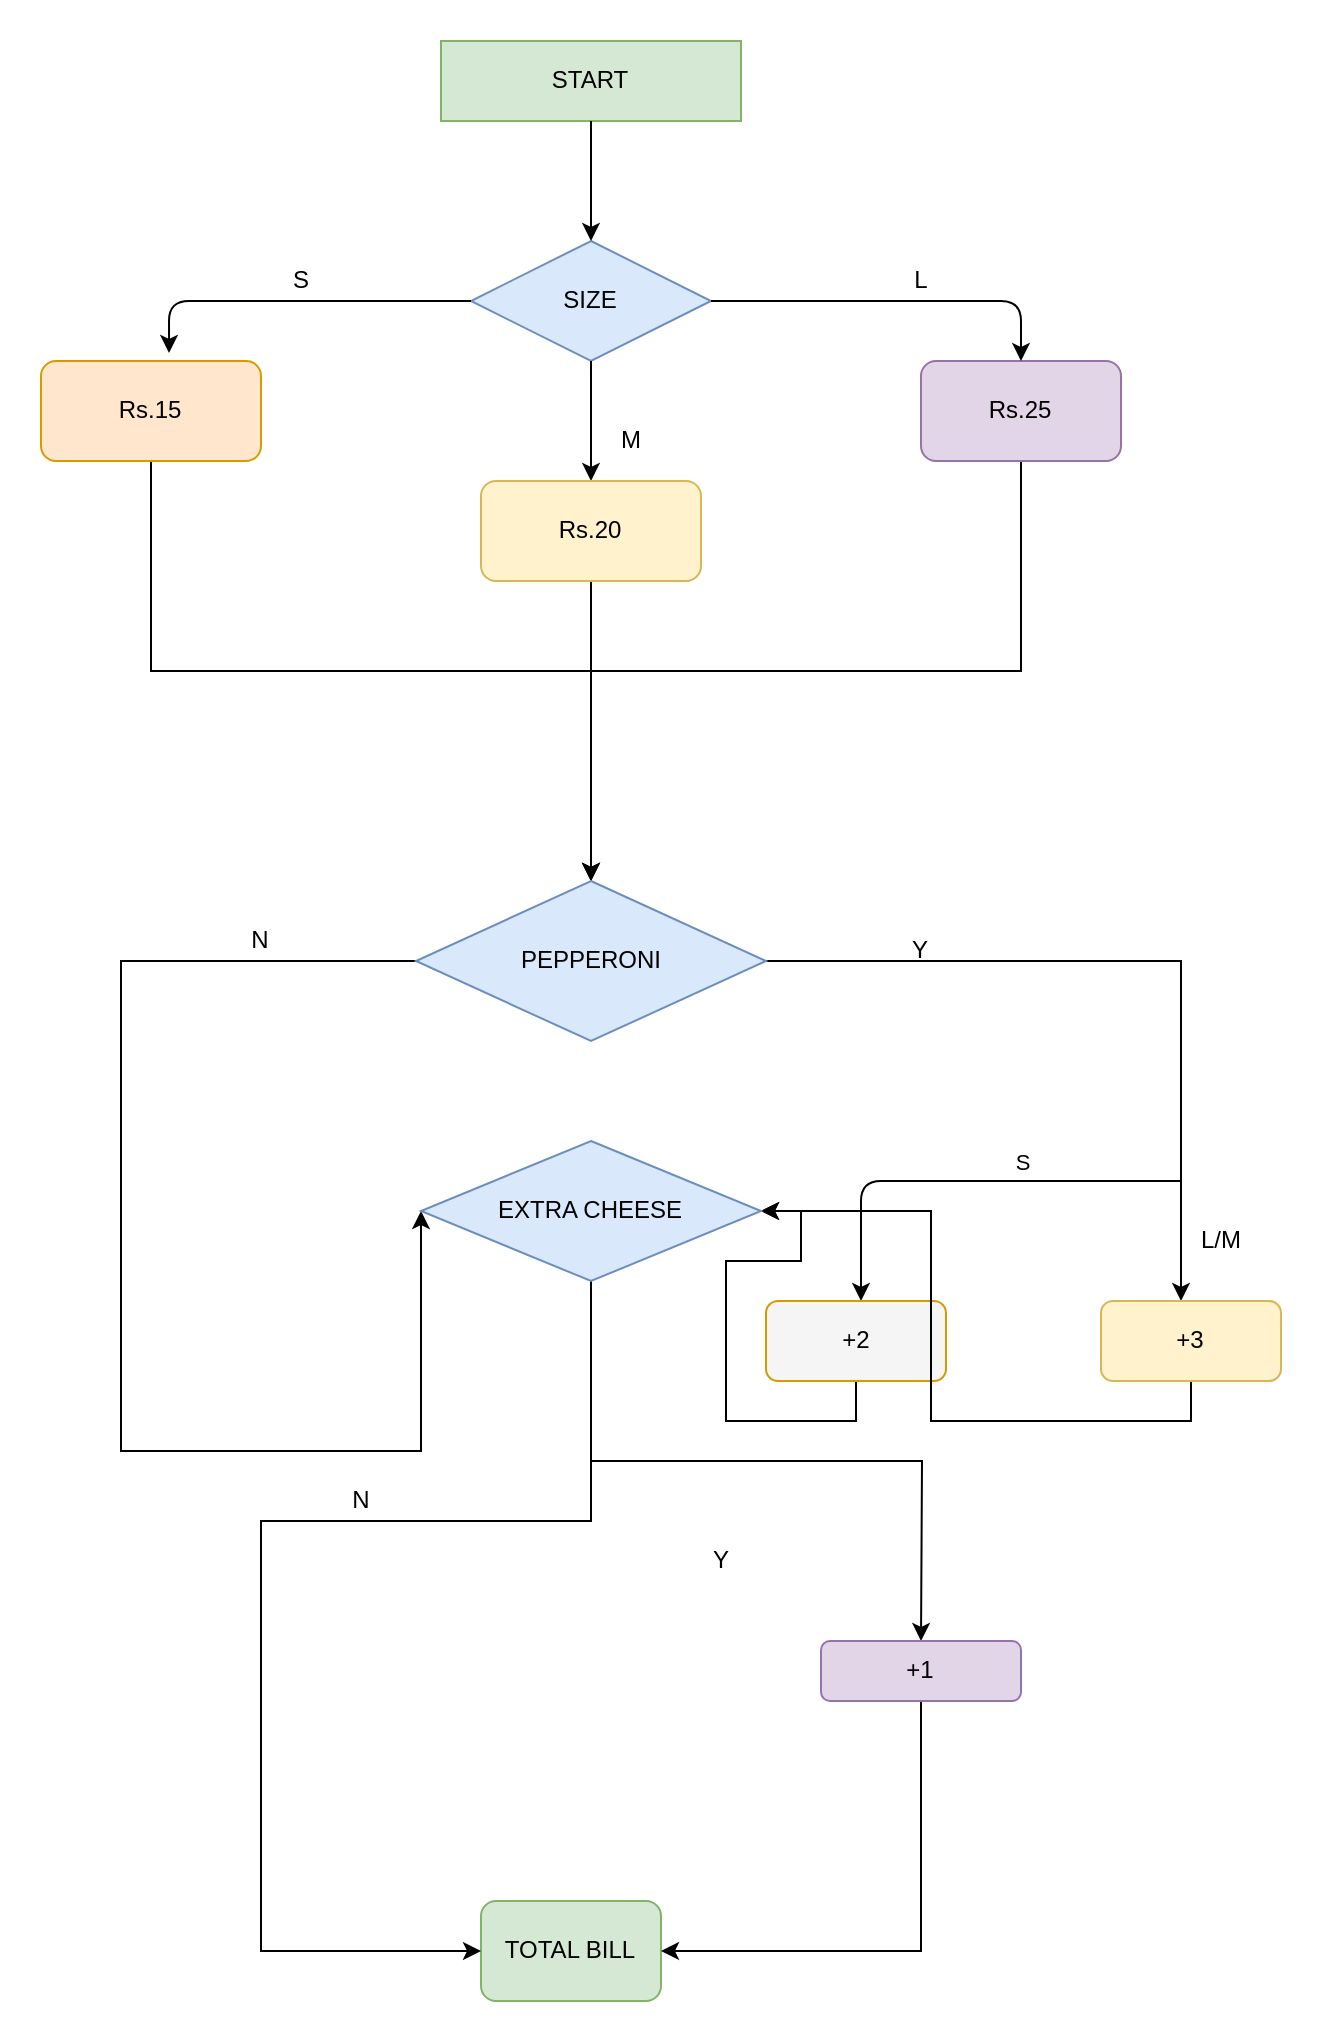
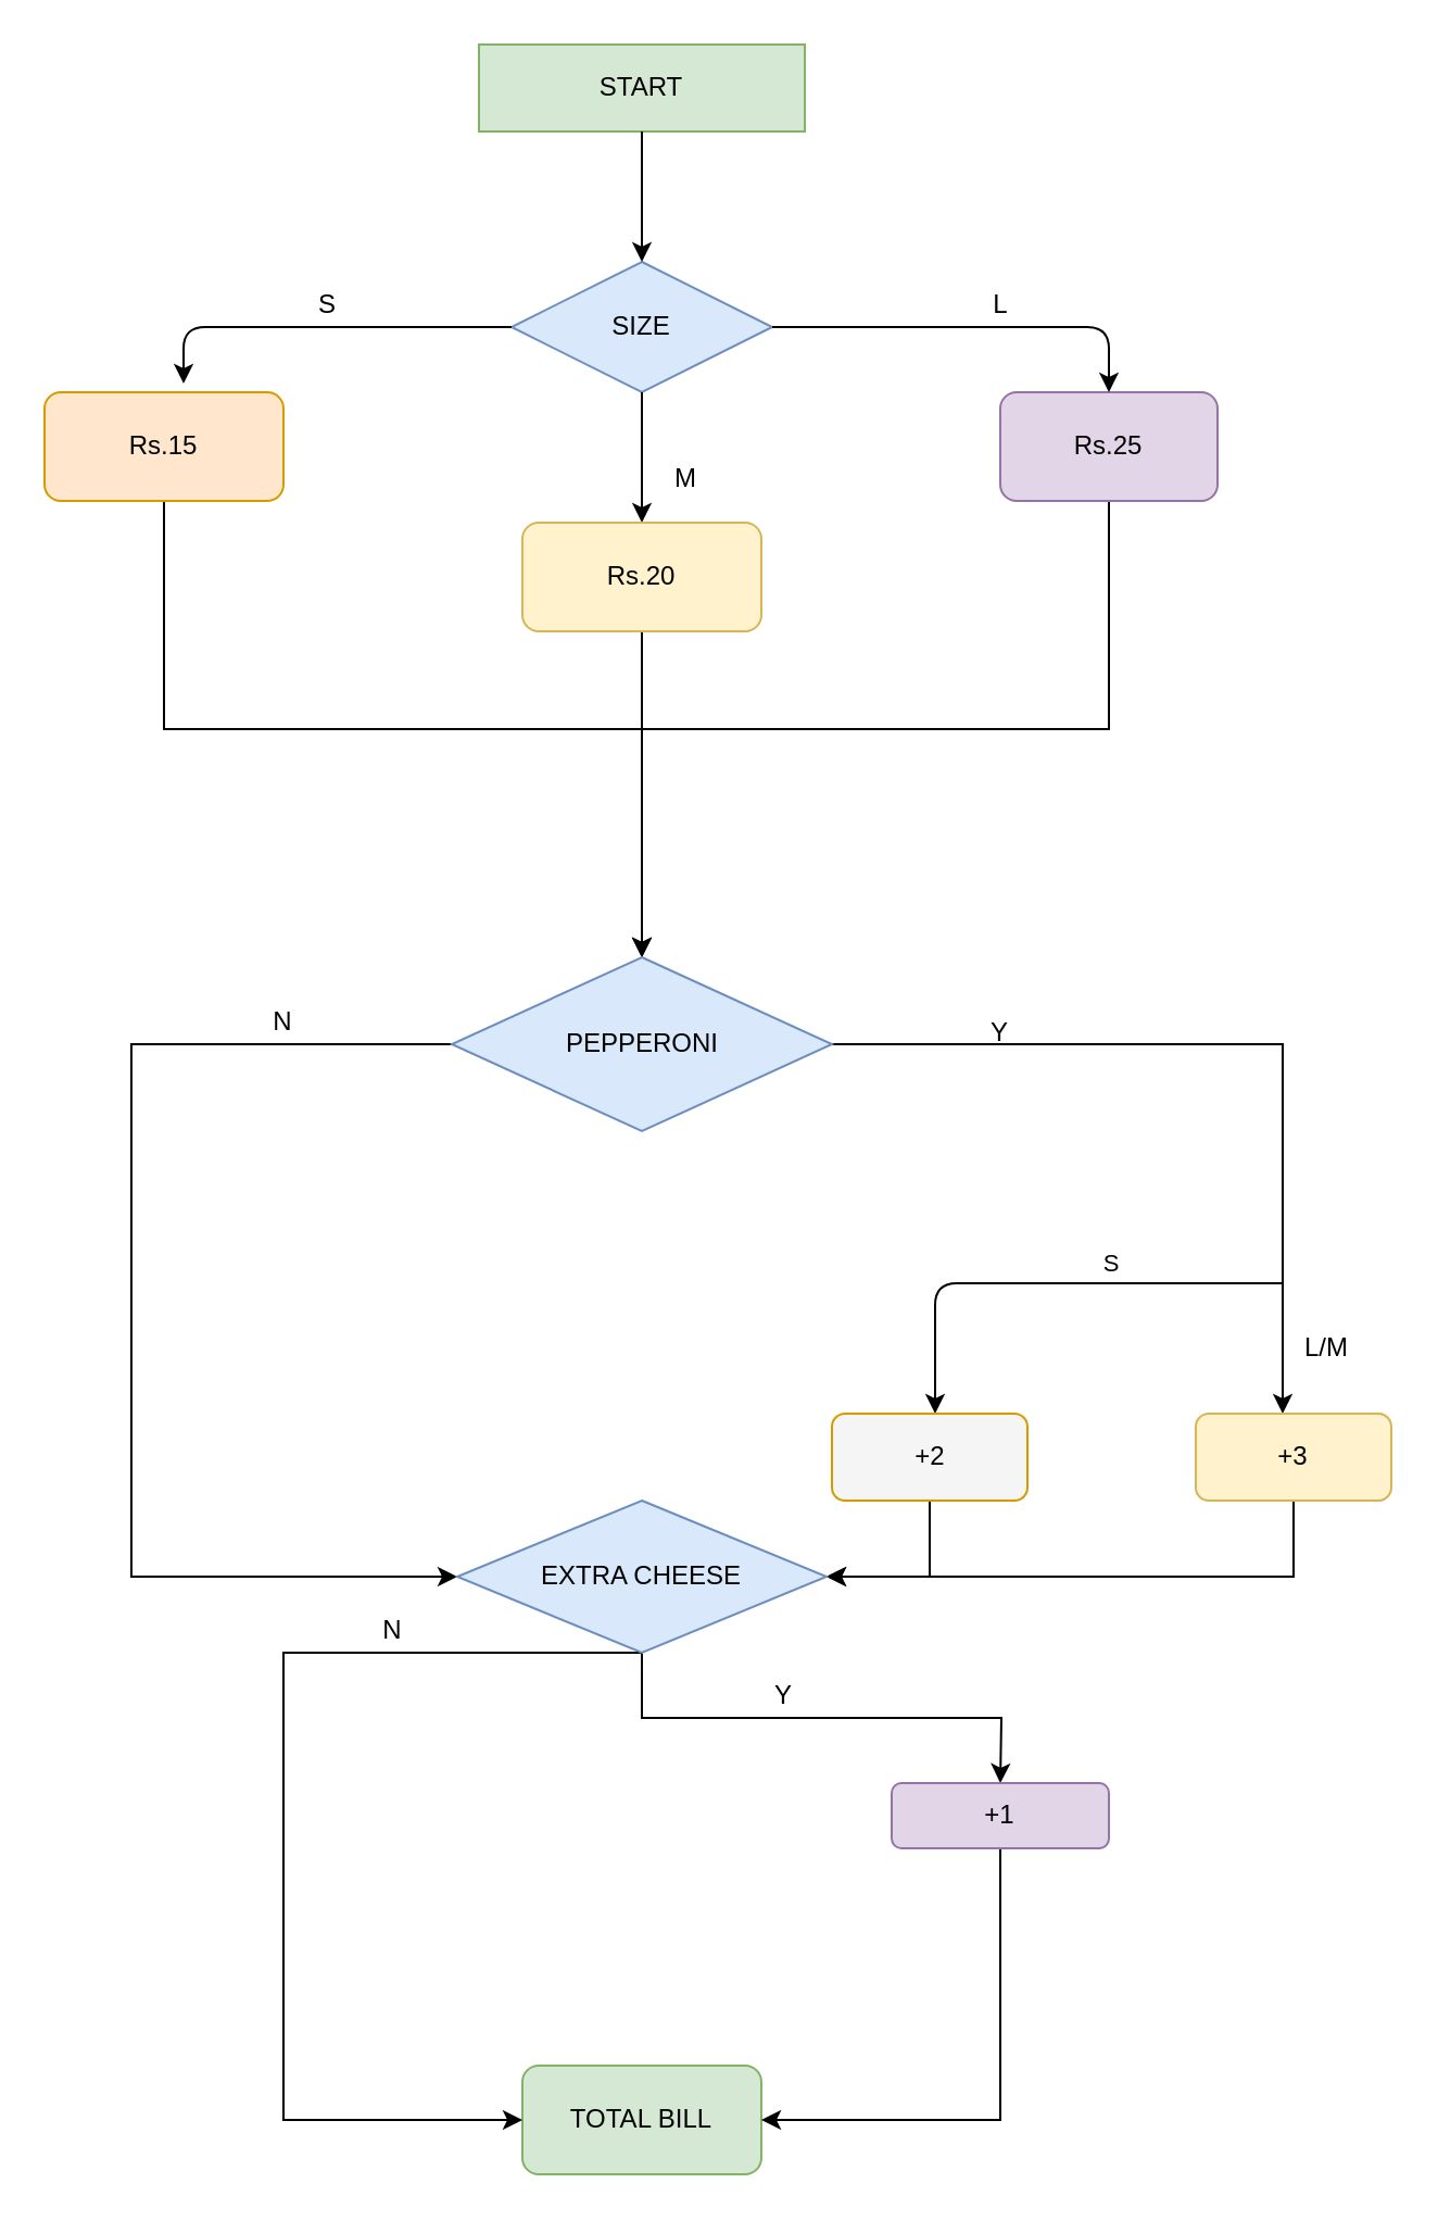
  <mxCell id="0" />
  <mxCell id="1" parent="0" />
  <mxCell id="2" value="START" style="rounded=0;whiteSpace=wrap;html=1;fillColor=#d5e8d4;strokeColor=#82b366;" vertex="1" parent="1"><mxGeometry x="220" y="20" width="150" height="40" as="geometry" /></mxCell>
  <mxCell id="3" value="SIZE" style="rhombus;whiteSpace=wrap;html=1;fillColor=#dae8fc;strokeColor=#6c8ebf;" vertex="1" parent="1"><mxGeometry x="235" y="120" width="120" height="60" as="geometry" /></mxCell>
  <mxCell id="4" style="edgeStyle=orthogonalEdgeStyle;rounded=0;orthogonalLoop=1;jettySize=auto;html=1;exitX=0.5;exitY=1;exitDx=0;exitDy=0;entryX=0.5;entryY=0;entryDx=0;entryDy=0;" edge="1" parent="1" source="5" target="19"><mxGeometry relative="1" as="geometry" /></mxCell>
  <mxCell id="5" value="Rs.25" style="rounded=1;whiteSpace=wrap;html=1;fillColor=#e1d5e7;strokeColor=#9673a6;" vertex="1" parent="1"><mxGeometry x="460" y="180" width="100" height="50" as="geometry" /></mxCell>
  <mxCell id="6" style="edgeStyle=orthogonalEdgeStyle;rounded=0;orthogonalLoop=1;jettySize=auto;html=1;exitX=0.5;exitY=1;exitDx=0;exitDy=0;entryX=0.5;entryY=0;entryDx=0;entryDy=0;" edge="1" parent="1" source="7" target="19"><mxGeometry relative="1" as="geometry"><mxPoint x="430" y="440" as="targetPoint" /></mxGeometry></mxCell>
  <mxCell id="7" value="Rs.15" style="rounded=1;whiteSpace=wrap;html=1;fillColor=#ffe6cc;strokeColor=#d79b00;" vertex="1" parent="1"><mxGeometry x="20" y="180" width="110" height="50" as="geometry" /></mxCell>
  <mxCell id="8" value="" style="endArrow=classic;html=1;exitX=0.5;exitY=1;exitDx=0;exitDy=0;entryX=0.5;entryY=0;entryDx=0;entryDy=0;" edge="1" parent="1" source="2" target="3"><mxGeometry width="50" height="50" relative="1" as="geometry"><mxPoint x="270" y="260" as="sourcePoint" /><mxPoint x="320" y="210" as="targetPoint" /></mxGeometry></mxCell>
  <mxCell id="9" value="" style="endArrow=classic;html=1;entryX=0.5;entryY=0;entryDx=0;entryDy=0;" edge="1" parent="1" target="5"><mxGeometry width="50" height="50" relative="1" as="geometry"><mxPoint x="355" y="150" as="sourcePoint" /><mxPoint x="510" y="150" as="targetPoint" /><Array as="points"><mxPoint x="510" y="150" /></Array></mxGeometry></mxCell>
  <mxCell id="10" value="" style="endArrow=classic;html=1;entryX=0.582;entryY=-0.08;entryDx=0;entryDy=0;entryPerimeter=0;exitX=0;exitY=0.5;exitDx=0;exitDy=0;" edge="1" parent="1" source="3" target="7"><mxGeometry width="50" height="50" relative="1" as="geometry"><mxPoint x="235" y="180" as="sourcePoint" /><mxPoint x="80" y="150" as="targetPoint" /><Array as="points"><mxPoint x="84" y="150" /></Array></mxGeometry></mxCell>
  <mxCell id="11" value="L" style="text;html=1;align=center;verticalAlign=middle;resizable=0;points=[];autosize=1;" vertex="1" parent="1"><mxGeometry x="450" y="130" width="20" height="20" as="geometry" /></mxCell>
  <mxCell id="12" value="M" style="text;html=1;align=center;verticalAlign=middle;resizable=0;points=[];autosize=1;" vertex="1" parent="1"><mxGeometry x="300" y="210" width="30" height="20" as="geometry" /></mxCell>
  <mxCell id="13" value="S" style="text;html=1;align=center;verticalAlign=middle;resizable=0;points=[];autosize=1;" vertex="1" parent="1"><mxGeometry x="140" y="130" width="20" height="20" as="geometry" /></mxCell>
  <mxCell id="14" value="" style="endArrow=classic;html=1;exitX=0.5;exitY=1;exitDx=0;exitDy=0;" edge="1" parent="1" source="3"><mxGeometry width="50" height="50" relative="1" as="geometry"><mxPoint x="270" y="260" as="sourcePoint" /><mxPoint x="295" y="240" as="targetPoint" /></mxGeometry></mxCell>
  <mxCell id="15" style="edgeStyle=orthogonalEdgeStyle;rounded=0;orthogonalLoop=1;jettySize=auto;html=1;exitX=0.5;exitY=1;exitDx=0;exitDy=0;entryX=0.5;entryY=0;entryDx=0;entryDy=0;" edge="1" parent="1" source="16" target="19"><mxGeometry relative="1" as="geometry"><mxPoint x="430" y="380" as="targetPoint" /></mxGeometry></mxCell>
  <mxCell id="16" value="Rs.20" style="rounded=1;whiteSpace=wrap;html=1;fillColor=#fff2cc;strokeColor=#d6b656;" vertex="1" parent="1"><mxGeometry x="240" y="240" width="110" height="50" as="geometry" /></mxCell>
  <mxCell id="17" style="edgeStyle=orthogonalEdgeStyle;rounded=0;orthogonalLoop=1;jettySize=auto;html=1;exitX=1;exitY=0.5;exitDx=0;exitDy=0;" edge="1" parent="1" source="19"><mxGeometry relative="1" as="geometry"><mxPoint x="590" y="650" as="targetPoint" /><Array as="points"><mxPoint x="590" y="480" /></Array></mxGeometry></mxCell>
  <mxCell id="18" style="edgeStyle=orthogonalEdgeStyle;rounded=0;orthogonalLoop=1;jettySize=auto;html=1;exitX=0;exitY=0.5;exitDx=0;exitDy=0;entryX=0;entryY=0.5;entryDx=0;entryDy=0;" edge="1" parent="1" source="19" target="32"><mxGeometry relative="1" as="geometry"><mxPoint x="50" y="690" as="targetPoint" /><Array as="points"><mxPoint x="60" y="480" /><mxPoint x="60" y="725" /></Array></mxGeometry></mxCell>
  <mxCell id="19" value="&lt;span&gt;PEPPERONI&lt;/span&gt;" style="rhombus;whiteSpace=wrap;html=1;fillColor=#dae8fc;strokeColor=#6c8ebf;" vertex="1" parent="1"><mxGeometry x="207.5" y="440" width="175" height="80" as="geometry" /></mxCell>
  <mxCell id="20" value="Y" style="text;html=1;strokeColor=none;fillColor=none;align=center;verticalAlign=middle;whiteSpace=wrap;rounded=0;" vertex="1" parent="1"><mxGeometry x="440" y="460" width="40" height="30" as="geometry" /></mxCell>
  <mxCell id="21" value="N" style="text;html=1;strokeColor=none;fillColor=none;align=center;verticalAlign=middle;whiteSpace=wrap;rounded=0;" vertex="1" parent="1"><mxGeometry x="110" y="460" width="40" height="20" as="geometry" /></mxCell>
  <mxCell id="22" value="" style="endArrow=classic;html=1;" edge="1" parent="1"><mxGeometry width="50" height="50" relative="1" as="geometry"><mxPoint x="590" y="590" as="sourcePoint" /><mxPoint x="430" y="650" as="targetPoint" /><Array as="points"><mxPoint x="430" y="590" /></Array></mxGeometry></mxCell>
  <mxCell id="23" value="S" style="edgeLabel;html=1;align=center;verticalAlign=middle;resizable=0;points=[];" vertex="1" connectable="0" parent="22"><mxGeometry x="-0.688" y="-7" relative="1" as="geometry"><mxPoint x="-46" y="-3" as="offset" /></mxGeometry></mxCell>
  <mxCell id="24" value="L/M" style="text;html=1;align=center;verticalAlign=middle;resizable=0;points=[];autosize=1;" vertex="1" parent="1"><mxGeometry x="590" y="610" width="40" height="20" as="geometry" /></mxCell>
  <mxCell id="25" style="edgeStyle=orthogonalEdgeStyle;rounded=0;orthogonalLoop=1;jettySize=auto;html=1;exitX=0.5;exitY=1;exitDx=0;exitDy=0;entryX=1;entryY=0.5;entryDx=0;entryDy=0;" edge="1" parent="1" source="26" target="32"><mxGeometry relative="1" as="geometry" /></mxCell>
  <mxCell id="26" value="+2" style="rounded=1;whiteSpace=wrap;html=1;fillColor=#f5f5f5;strokeColor=#d79b00;" vertex="1" parent="1"><mxGeometry x="382.5" y="650" width="90" height="40" as="geometry" /></mxCell>
  <mxCell id="27" style="edgeStyle=orthogonalEdgeStyle;rounded=0;orthogonalLoop=1;jettySize=auto;html=1;exitX=0.5;exitY=1;exitDx=0;exitDy=0;entryX=1;entryY=0.5;entryDx=0;entryDy=0;" edge="1" parent="1" source="28" target="32"><mxGeometry relative="1" as="geometry" /></mxCell>
  <mxCell id="28" value="+3" style="rounded=1;whiteSpace=wrap;html=1;fillColor=#fff2cc;strokeColor=#d6b656;" vertex="1" parent="1"><mxGeometry x="550" y="650" width="90" height="40" as="geometry" /></mxCell>
- <mxCell id="29" value="TOTAL BILL" style="rounded=1;whiteSpace=wrap;html=1;fillColor=#d5e8d4;strokeColor=#82b366;" vertex="1" parent="1"><mxGeometry x="240" y="950" width="90" height="50" as="geometry" /></mxCell>
+ <mxCell id="29" value="TOTAL BILL" style="rounded=1;whiteSpace=wrap;html=1;fillColor=#d5e8d4;strokeColor=#82b366;" vertex="1" parent="1"><mxGeometry x="240" y="950" width="110" height="50" as="geometry" /></mxCell>
  <mxCell id="30" style="edgeStyle=orthogonalEdgeStyle;rounded=0;orthogonalLoop=1;jettySize=auto;html=1;exitX=0.5;exitY=1;exitDx=0;exitDy=0;entryX=0;entryY=0.5;entryDx=0;entryDy=0;" edge="1" parent="1" source="32" target="29"><mxGeometry relative="1" as="geometry"><mxPoint x="130" y="820" as="targetPoint" /><Array as="points"><mxPoint x="130" y="760" /><mxPoint x="130" y="975" /></Array></mxGeometry></mxCell>
  <mxCell id="31" style="edgeStyle=orthogonalEdgeStyle;rounded=0;orthogonalLoop=1;jettySize=auto;html=1;exitX=0.5;exitY=1;exitDx=0;exitDy=0;" edge="1" parent="1" source="32"><mxGeometry relative="1" as="geometry"><mxPoint x="460" y="820" as="targetPoint" /></mxGeometry></mxCell>
- <mxCell id="32" value="EXTRA CHEESE" style="rhombus;whiteSpace=wrap;html=1;fillColor=#dae8fc;strokeColor=#6c8ebf;" vertex="1" parent="1"><mxGeometry x="210" y="570" width="170" height="70" as="geometry" /></mxCell>
+ <mxCell id="32" value="EXTRA CHEESE" style="rhombus;whiteSpace=wrap;html=1;fillColor=#dae8fc;strokeColor=#6c8ebf;" vertex="1" parent="1"><mxGeometry x="210" y="690" width="170" height="70" as="geometry" /></mxCell>
  <mxCell id="33" style="edgeStyle=orthogonalEdgeStyle;rounded=0;orthogonalLoop=1;jettySize=auto;html=1;exitX=0.5;exitY=1;exitDx=0;exitDy=0;entryX=1;entryY=0.5;entryDx=0;entryDy=0;" edge="1" parent="1" source="34" target="29"><mxGeometry relative="1" as="geometry" /></mxCell>
  <mxCell id="34" value="+1" style="rounded=1;whiteSpace=wrap;html=1;fillColor=#e1d5e7;strokeColor=#9673a6;" vertex="1" parent="1"><mxGeometry x="410" y="820" width="100" height="30" as="geometry" /></mxCell>
  <mxCell id="35" value="Y" style="text;html=1;align=center;verticalAlign=middle;resizable=0;points=[];autosize=1;" vertex="1" parent="1"><mxGeometry x="350" y="770" width="20" height="20" as="geometry" /></mxCell>
  <mxCell id="36" value="N" style="text;html=1;align=center;verticalAlign=middle;resizable=0;points=[];autosize=1;" vertex="1" parent="1"><mxGeometry x="170" y="740" width="20" height="20" as="geometry" /></mxCell>
